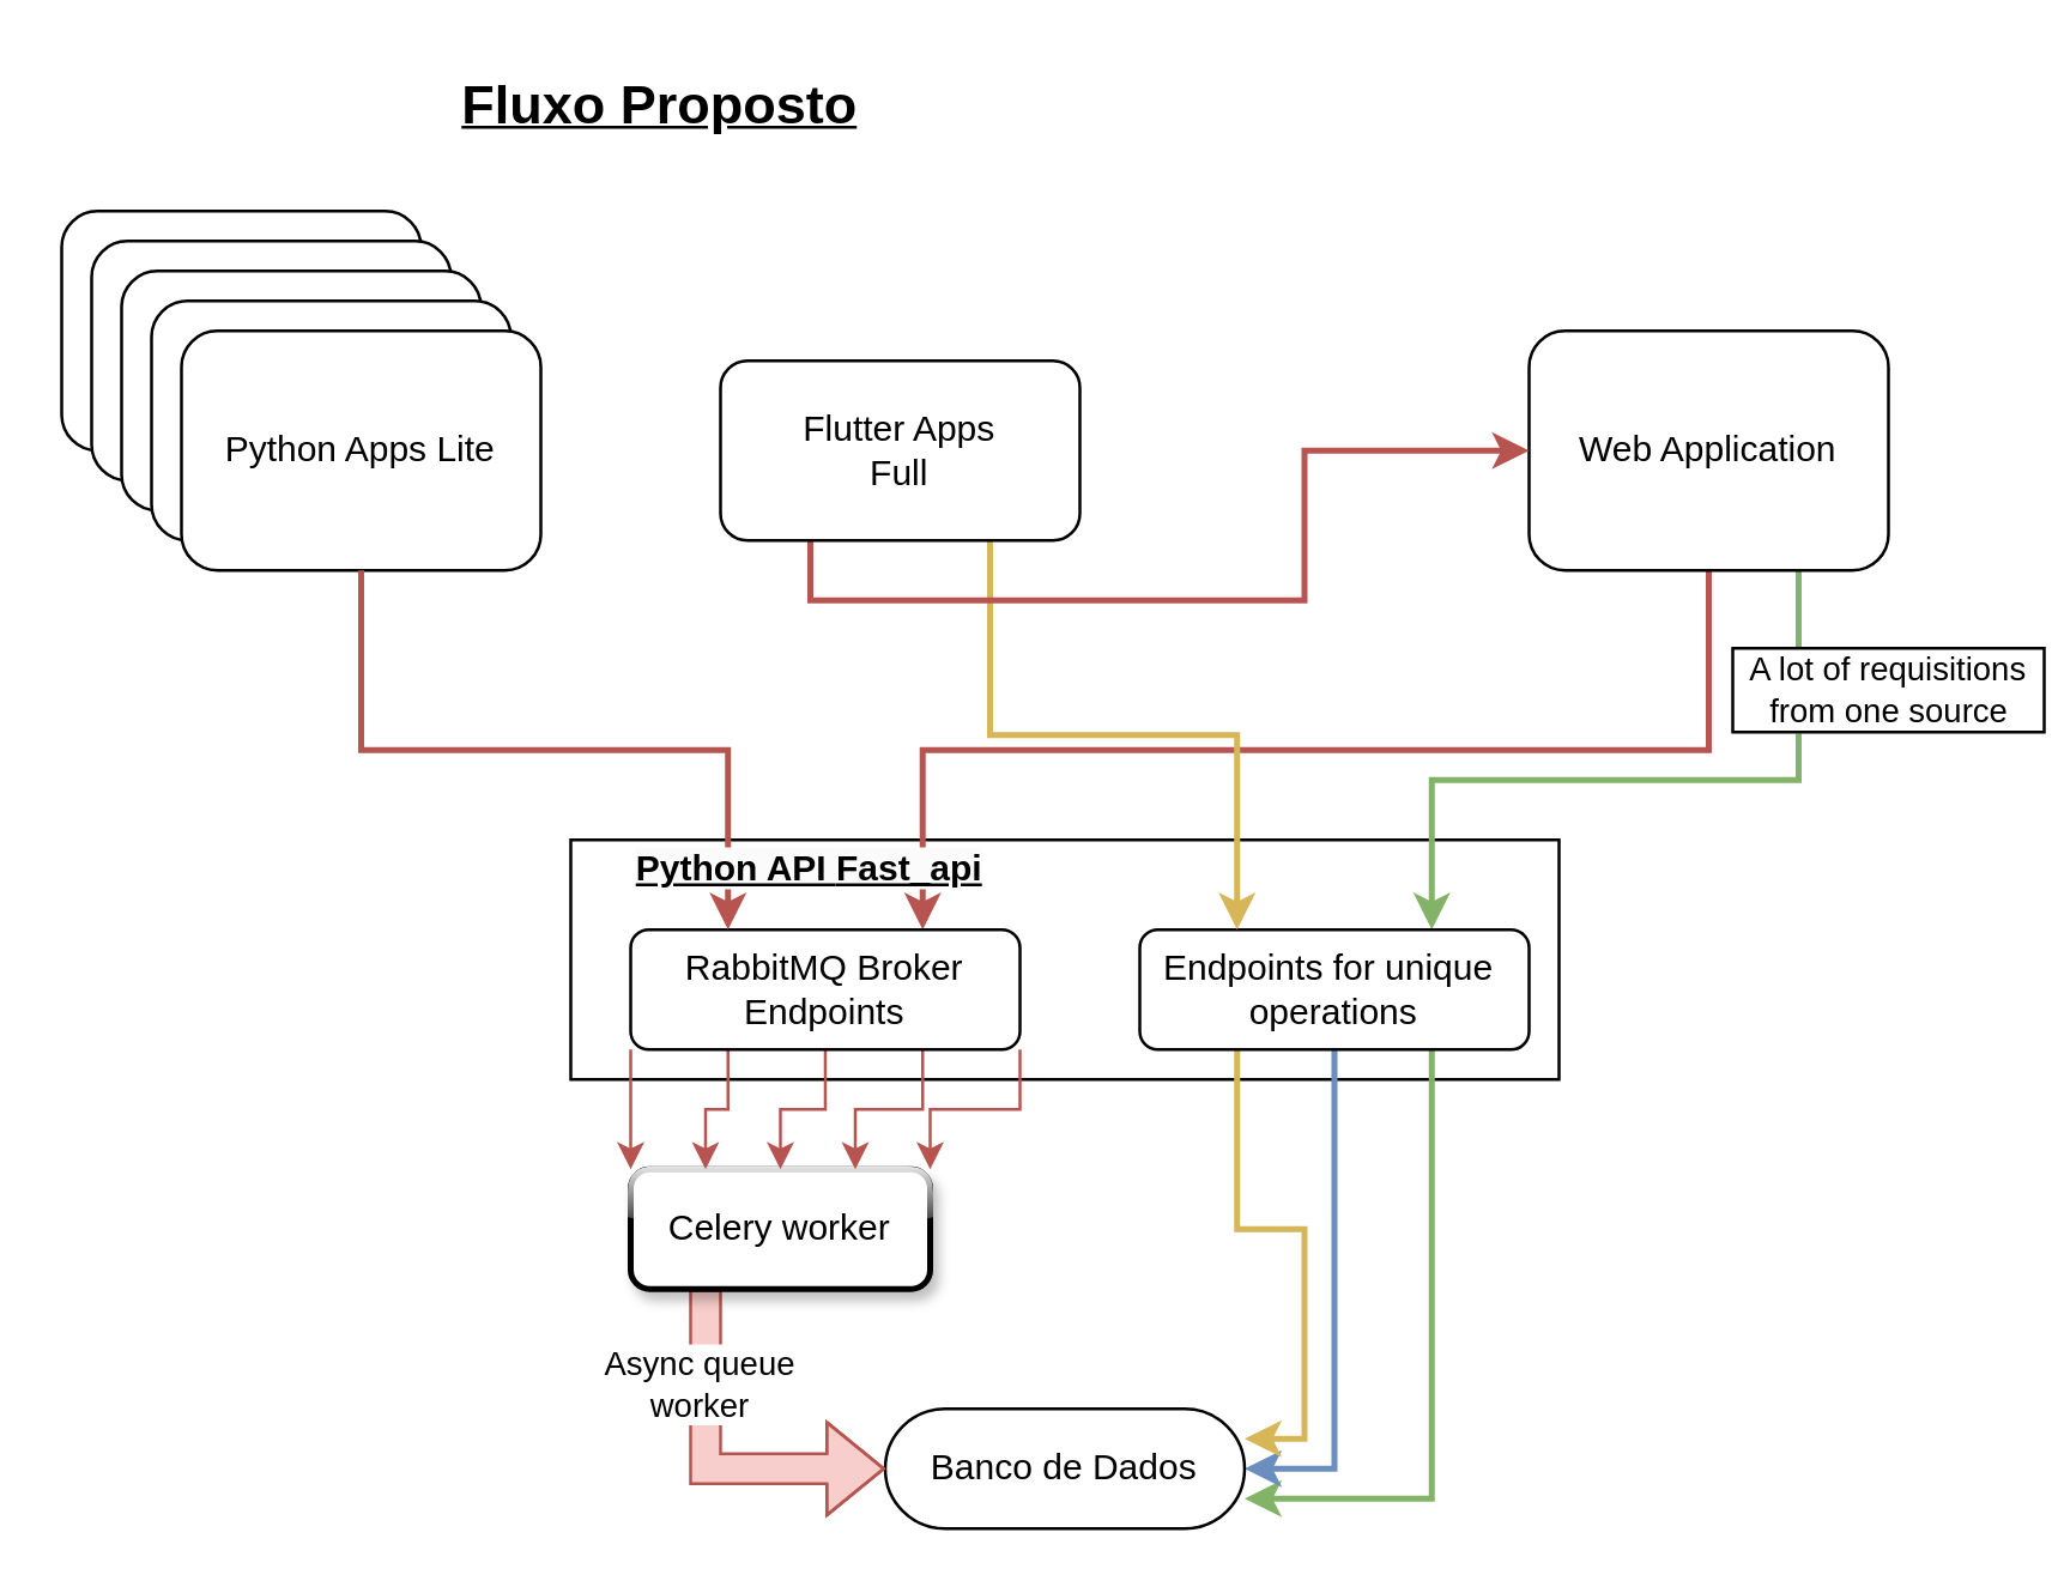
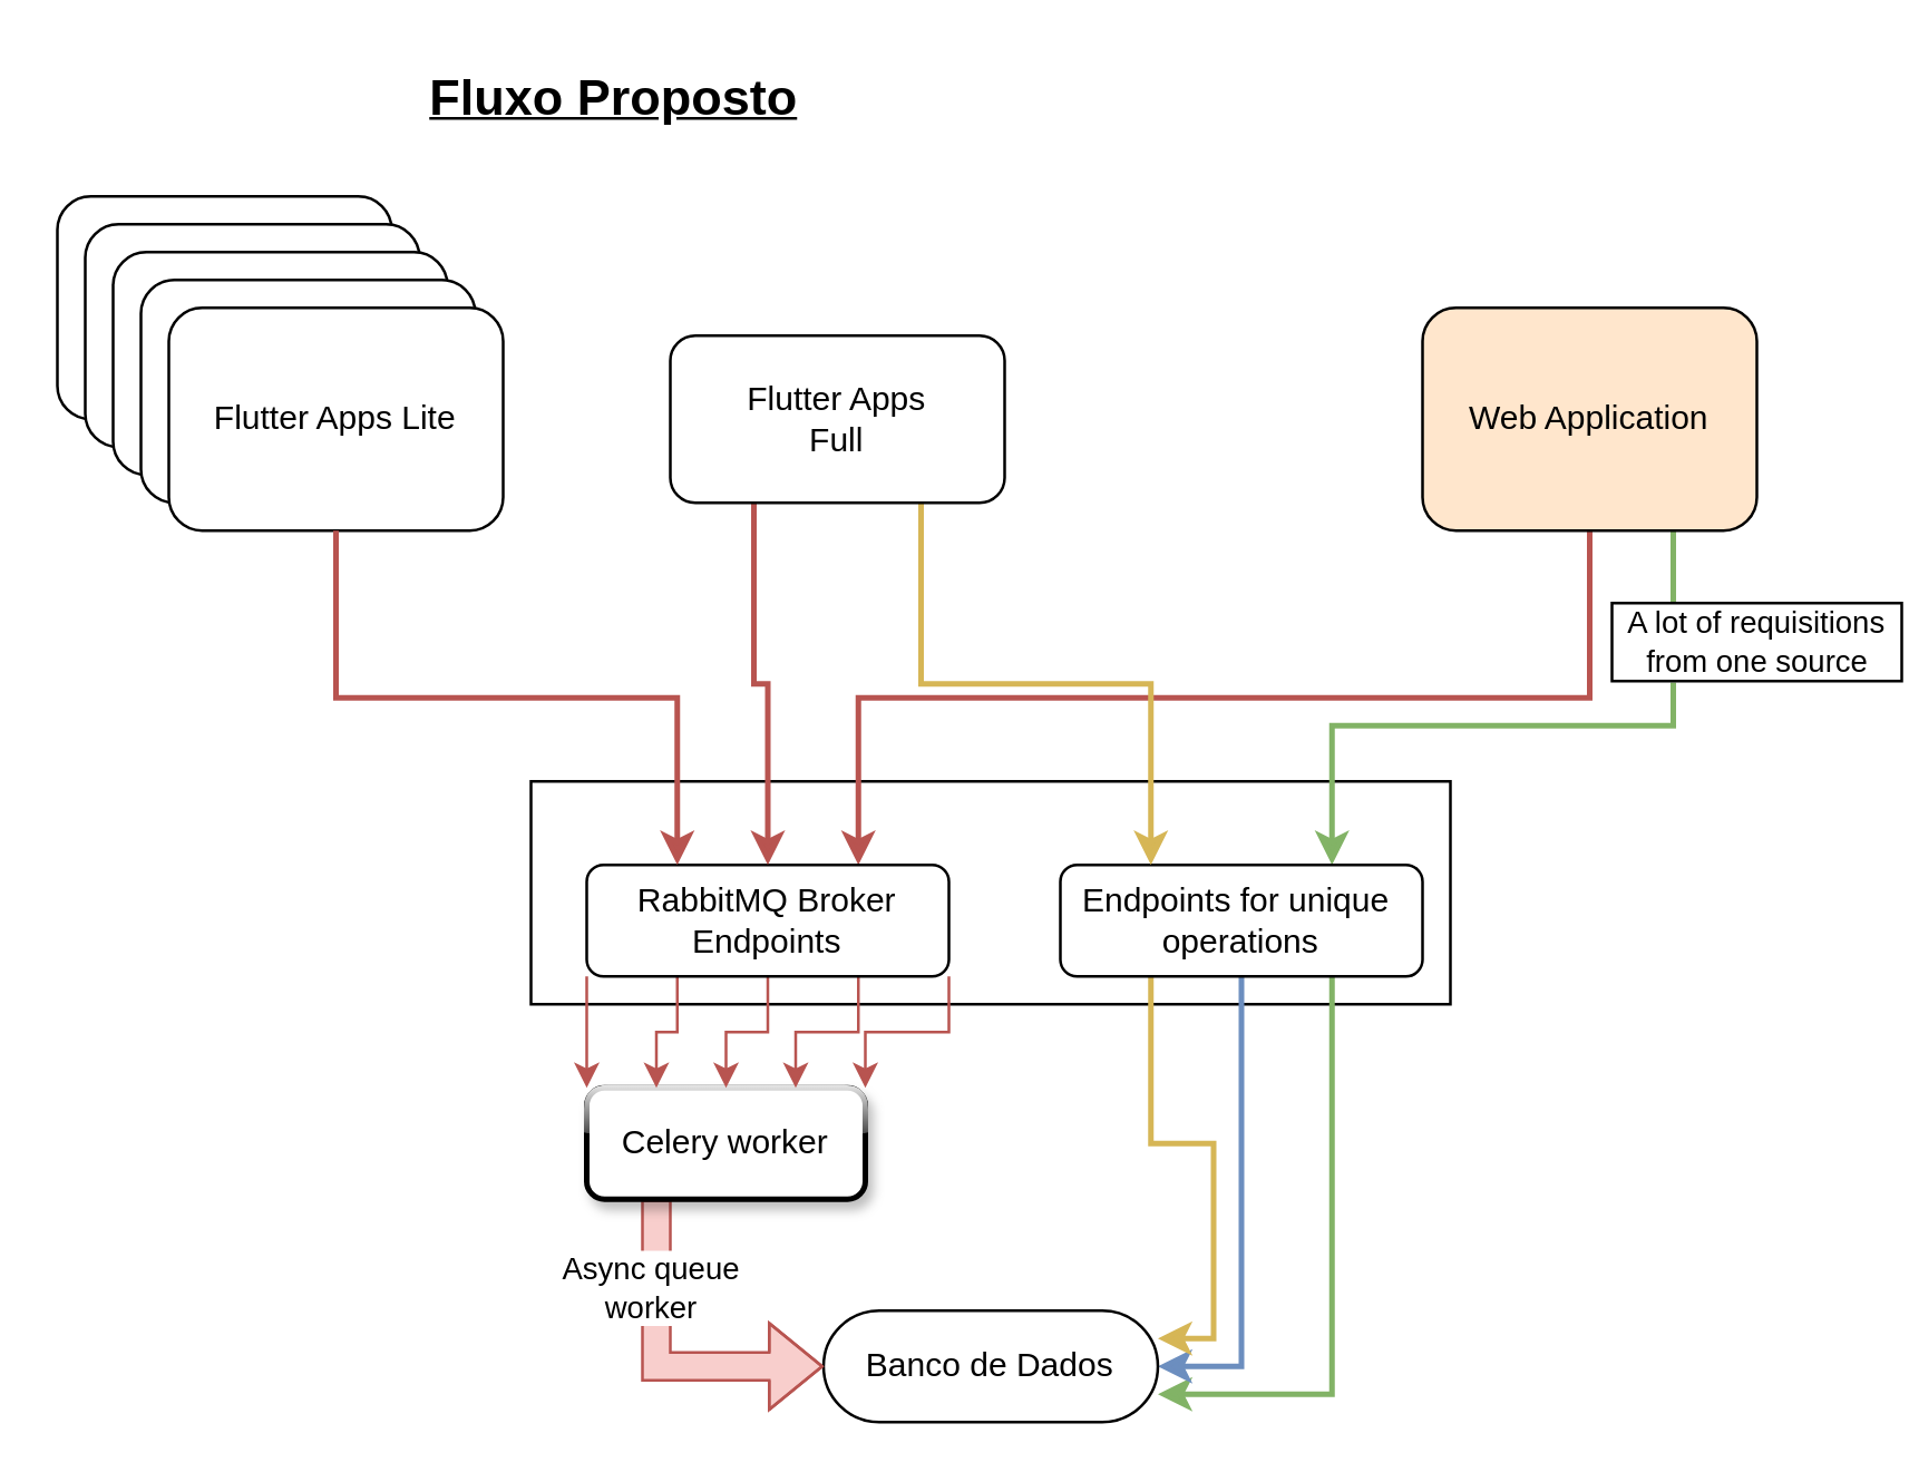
  <mxCell id="0" />
  <mxCell id="1" parent="0" />
  <mxCell id="2" value="" style="rounded=0;whiteSpace=wrap;html=1;" vertex="1" parent="1"><mxGeometry x="190" y="280" width="330" height="80" as="geometry" /></mxCell>
  <mxCell id="3" value="&amp;nbsp; A lot of requisitions&amp;nbsp;&amp;nbsp;&lt;br&gt;from one source" style="edgeStyle=orthogonalEdgeStyle;rounded=0;orthogonalLoop=1;jettySize=auto;html=1;exitX=0.75;exitY=1;exitDx=0;exitDy=0;entryX=0.75;entryY=0;entryDx=0;entryDy=0;labelBorderColor=default;fillColor=#d5e8d4;strokeColor=#82b366;strokeWidth=2;" edge="1" parent="1" source="5" target="9"><mxGeometry x="-0.67" y="30" relative="1" as="geometry"><Array as="points"><mxPoint x="600" y="260" /><mxPoint x="477" y="260" /></Array><mxPoint as="offset" /></mxGeometry></mxCell>
  <mxCell id="4" style="edgeStyle=orthogonalEdgeStyle;rounded=0;orthogonalLoop=1;jettySize=auto;html=1;exitX=0.5;exitY=1;exitDx=0;exitDy=0;entryX=0.75;entryY=0;entryDx=0;entryDy=0;strokeWidth=2;fillColor=#f8cecc;strokeColor=#b85450;" edge="1" parent="1" source="5" target="25"><mxGeometry relative="1" as="geometry" /></mxCell>
- <mxCell id="5" value="Web Application" style="rounded=1;whiteSpace=wrap;html=1;" vertex="1" parent="1"><mxGeometry x="510" y="110" width="120" height="80" as="geometry" /></mxCell>
+ <mxCell id="5" value="Web Application" style="rounded=1;whiteSpace=wrap;html=1;fillColor=#ffe6cc;" vertex="1" parent="1"><mxGeometry x="510" y="110" width="120" height="80" as="geometry" /></mxCell>
  <mxCell id="6" style="edgeStyle=orthogonalEdgeStyle;rounded=0;orthogonalLoop=1;jettySize=auto;html=1;exitX=0.75;exitY=1;exitDx=0;exitDy=0;entryX=1;entryY=0.75;entryDx=0;entryDy=0;fillColor=#d5e8d4;strokeColor=#82b366;strokeWidth=2;" edge="1" parent="1" source="9" target="10"><mxGeometry relative="1" as="geometry" /></mxCell>
  <mxCell id="7" style="edgeStyle=orthogonalEdgeStyle;rounded=0;orthogonalLoop=1;jettySize=auto;html=1;exitX=0.5;exitY=1;exitDx=0;exitDy=0;entryX=1;entryY=0.5;entryDx=0;entryDy=0;fillColor=#dae8fc;strokeColor=#6c8ebf;strokeWidth=2;" edge="1" parent="1" source="9" target="10"><mxGeometry relative="1" as="geometry" /></mxCell>
  <mxCell id="8" style="edgeStyle=orthogonalEdgeStyle;rounded=0;orthogonalLoop=1;jettySize=auto;html=1;exitX=0.25;exitY=1;exitDx=0;exitDy=0;entryX=1;entryY=0.25;entryDx=0;entryDy=0;fillColor=#fff2cc;strokeColor=#d6b656;strokeWidth=2;" edge="1" parent="1" source="9" target="10"><mxGeometry relative="1" as="geometry" /></mxCell>
  <mxCell id="9" value="Endpoints for unique&amp;nbsp;&lt;br&gt;operations" style="rounded=1;whiteSpace=wrap;html=1;" vertex="1" parent="1"><mxGeometry x="380" y="310" width="130" height="40" as="geometry" /></mxCell>
  <mxCell id="10" value="Banco de Dados" style="rounded=1;whiteSpace=wrap;html=1;arcSize=50;" vertex="1" parent="1"><mxGeometry x="295" y="470" width="120" height="40" as="geometry" /></mxCell>
  <mxCell id="11" value="" style="group" vertex="1" connectable="0" parent="1"><mxGeometry x="20" y="70" width="160" height="120" as="geometry" /></mxCell>
  <mxCell id="12" value="" style="rounded=1;whiteSpace=wrap;html=1;" vertex="1" parent="11"><mxGeometry width="120" height="80" as="geometry" /></mxCell>
  <mxCell id="13" value="" style="rounded=1;whiteSpace=wrap;html=1;" vertex="1" parent="11"><mxGeometry x="10" y="10" width="120" height="80" as="geometry" /></mxCell>
  <mxCell id="14" value="" style="rounded=1;whiteSpace=wrap;html=1;" vertex="1" parent="11"><mxGeometry x="20" y="20" width="120" height="80" as="geometry" /></mxCell>
  <mxCell id="15" value="" style="rounded=1;whiteSpace=wrap;html=1;" vertex="1" parent="11"><mxGeometry x="30" y="30" width="120" height="80" as="geometry" /></mxCell>
- <mxCell id="16" value="Python Apps Lite" style="rounded=1;whiteSpace=wrap;html=1;" vertex="1" parent="11"><mxGeometry x="40" y="40" width="120" height="80" as="geometry" /></mxCell>
+ <mxCell id="16" value="Flutter Apps Lite" style="rounded=1;whiteSpace=wrap;html=1;" vertex="1" parent="11"><mxGeometry x="40" y="40" width="120" height="80" as="geometry" /></mxCell>
  <mxCell id="17" value="Fluxo Proposto" style="text;html=1;strokeColor=none;fillColor=none;align=center;verticalAlign=middle;whiteSpace=wrap;rounded=0;fontSize=18;fontStyle=5" vertex="1" parent="1"><mxGeometry x="150" y="20" width="140" height="30" as="geometry" /></mxCell>
  <mxCell id="18" value="Async queue&lt;br&gt;worker" style="edgeStyle=orthogonalEdgeStyle;rounded=0;orthogonalLoop=1;jettySize=auto;html=1;exitX=0.25;exitY=1;exitDx=0;exitDy=0;entryX=0;entryY=0.5;entryDx=0;entryDy=0;shape=flexArrow;fillColor=#f8cecc;strokeColor=#b85450;" edge="1" parent="1" source="19" target="10"><mxGeometry x="-0.467" y="-2" relative="1" as="geometry"><mxPoint as="offset" /></mxGeometry></mxCell>
  <mxCell id="19" value="Celery worker" style="rounded=1;whiteSpace=wrap;html=1;arcSize=16;glass=1;shadow=1;strokeWidth=2;" vertex="1" parent="1"><mxGeometry x="210" y="390" width="100" height="40" as="geometry" /></mxCell>
  <mxCell id="20" style="edgeStyle=orthogonalEdgeStyle;rounded=0;orthogonalLoop=1;jettySize=auto;html=1;exitX=0.25;exitY=1;exitDx=0;exitDy=0;entryX=0.25;entryY=0;entryDx=0;entryDy=0;fillColor=#f8cecc;strokeColor=#b85450;" edge="1" parent="1" source="25" target="19"><mxGeometry relative="1" as="geometry" /></mxCell>
  <mxCell id="21" style="edgeStyle=orthogonalEdgeStyle;rounded=0;orthogonalLoop=1;jettySize=auto;html=1;exitX=0.5;exitY=1;exitDx=0;exitDy=0;entryX=0.5;entryY=0;entryDx=0;entryDy=0;fillColor=#f8cecc;strokeColor=#b85450;" edge="1" parent="1" source="25" target="19"><mxGeometry relative="1" as="geometry" /></mxCell>
  <mxCell id="22" style="edgeStyle=orthogonalEdgeStyle;rounded=0;orthogonalLoop=1;jettySize=auto;html=1;exitX=0.75;exitY=1;exitDx=0;exitDy=0;entryX=0.75;entryY=0;entryDx=0;entryDy=0;fillColor=#f8cecc;strokeColor=#b85450;" edge="1" parent="1" source="25" target="19"><mxGeometry relative="1" as="geometry" /></mxCell>
  <mxCell id="23" style="edgeStyle=orthogonalEdgeStyle;rounded=0;orthogonalLoop=1;jettySize=auto;html=1;exitX=1;exitY=1;exitDx=0;exitDy=0;entryX=1;entryY=0;entryDx=0;entryDy=0;fillColor=#f8cecc;strokeColor=#b85450;" edge="1" parent="1" source="25" target="19"><mxGeometry relative="1" as="geometry" /></mxCell>
  <mxCell id="24" style="edgeStyle=orthogonalEdgeStyle;rounded=0;orthogonalLoop=1;jettySize=auto;html=1;exitX=0;exitY=1;exitDx=0;exitDy=0;entryX=0;entryY=0;entryDx=0;entryDy=0;fillColor=#f8cecc;strokeColor=#b85450;" edge="1" parent="1" source="25" target="19"><mxGeometry relative="1" as="geometry" /></mxCell>
  <mxCell id="25" value="RabbitMQ Broker&lt;br&gt;Endpoints" style="rounded=1;whiteSpace=wrap;html=1;" vertex="1" parent="1"><mxGeometry x="210" y="310" width="130" height="40" as="geometry" /></mxCell>
  <mxCell id="26" style="edgeStyle=orthogonalEdgeStyle;rounded=0;orthogonalLoop=1;jettySize=auto;html=1;exitX=0.75;exitY=1;exitDx=0;exitDy=0;entryX=0.25;entryY=0;entryDx=0;entryDy=0;fillColor=#fff2cc;strokeColor=#d6b656;strokeWidth=2;" edge="1" parent="1" source="28" target="9"><mxGeometry relative="1" as="geometry"><Array as="points"><mxPoint x="330" y="245" /><mxPoint x="413" y="245" /></Array></mxGeometry></mxCell>
- <mxCell id="27" style="edgeStyle=orthogonalEdgeStyle;rounded=0;orthogonalLoop=1;jettySize=auto;html=1;exitX=0.25;exitY=1;exitDx=0;exitDy=0;strokeWidth=2;fillColor=#f8cecc;strokeColor=#b85450;" edge="1" parent="1" source="28" target="5"><mxGeometry relative="1" as="geometry" /></mxCell>
+ <mxCell id="27" style="edgeStyle=orthogonalEdgeStyle;rounded=0;orthogonalLoop=1;jettySize=auto;html=1;exitX=0.25;exitY=1;exitDx=0;exitDy=0;strokeWidth=2;fillColor=#f8cecc;strokeColor=#b85450;" edge="1" parent="1" source="28" target="25"><mxGeometry relative="1" as="geometry" /></mxCell>
  <mxCell id="28" value="Flutter Apps&lt;br&gt;Full" style="rounded=1;whiteSpace=wrap;html=1;" vertex="1" parent="1"><mxGeometry x="240" y="120" width="120" height="60" as="geometry" /></mxCell>
  <mxCell id="29" style="edgeStyle=orthogonalEdgeStyle;rounded=0;orthogonalLoop=1;jettySize=auto;html=1;exitX=0.5;exitY=1;exitDx=0;exitDy=0;entryX=0.25;entryY=0;entryDx=0;entryDy=0;strokeWidth=2;fillColor=#f8cecc;strokeColor=#b85450;" edge="1" parent="1" source="16" target="25"><mxGeometry relative="1" as="geometry" /></mxCell>
- <mxCell id="30" value="&lt;span style=&quot;color: rgb(0, 0, 0); font-family: Helvetica; font-size: 12px; font-style: normal; font-variant-ligatures: normal; font-variant-caps: normal; letter-spacing: normal; orphans: 2; text-align: center; text-indent: 0px; text-transform: none; widows: 2; word-spacing: 0px; -webkit-text-stroke-width: 0px; background-color: rgb(251, 251, 251); float: none; display: inline !important;&quot;&gt;Python API&amp;nbsp;&lt;/span&gt;&lt;span style=&quot;color: rgb(0, 0, 0); font-family: Helvetica; font-size: 12px; font-style: normal; font-variant-ligatures: normal; font-variant-caps: normal; letter-spacing: normal; orphans: 2; text-align: center; text-indent: 0px; text-transform: none; widows: 2; word-spacing: 0px; -webkit-text-stroke-width: 0px; background-color: rgb(251, 251, 251); float: none; display: inline !important;&quot;&gt;Fast_api&lt;/span&gt;" style="text;html=1;strokeColor=none;fillColor=none;align=center;verticalAlign=middle;whiteSpace=wrap;rounded=0;fontStyle=5" vertex="1" parent="1"><mxGeometry x="190" y="280" width="160" height="20" as="geometry" /></mxCell>
